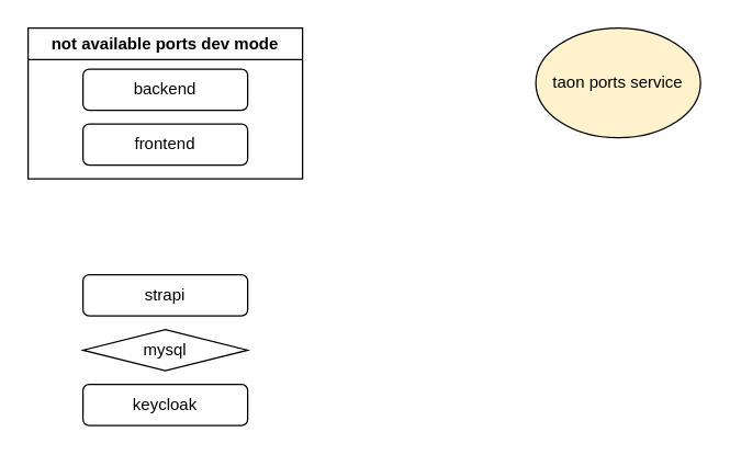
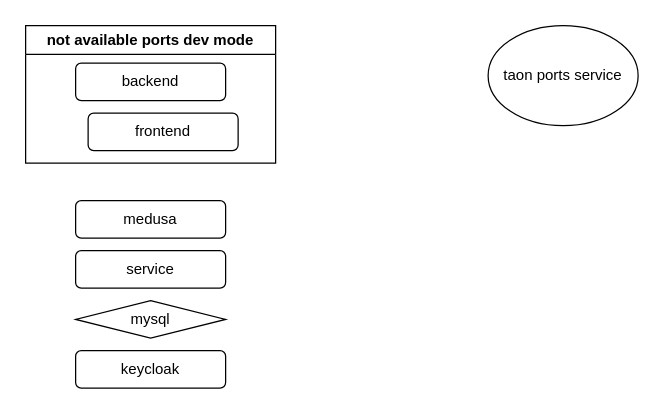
  <mxCell id="0" />
  <mxCell id="1" parent="0" />
  <mxCell id="2" value="mysql" style="rhombus;whiteSpace=wrap;html=1;" vertex="1" parent="1"><mxGeometry x="60" y="240" width="120" height="30" as="geometry" /></mxCell>
  <mxCell id="3" value="backend" style="rounded=1;whiteSpace=wrap;html=1;" vertex="1" parent="1"><mxGeometry x="60" y="50" width="120" height="30" as="geometry" /></mxCell>
- <mxCell id="4" value="frontend" style="rounded=1;whiteSpace=wrap;html=1;" vertex="1" parent="1"><mxGeometry x="60" y="90" width="120" height="30" as="geometry" /></mxCell>
- <mxCell id="6" value="strapi" style="rounded=1;whiteSpace=wrap;html=1;" vertex="1" parent="1"><mxGeometry x="60" y="200" width="120" height="30" as="geometry" /></mxCell>
+ <mxCell id="4" value="frontend" style="rounded=1;whiteSpace=wrap;html=1;" vertex="1" parent="1"><mxGeometry x="70" y="90" width="120" height="30" as="geometry" /></mxCell>
+ <mxCell id="5" value="medusa" style="rounded=1;whiteSpace=wrap;html=1;" vertex="1" parent="1"><mxGeometry x="60" y="160" width="120" height="30" as="geometry" /></mxCell>
+ <mxCell id="6" value="service" style="rounded=1;whiteSpace=wrap;html=1;" vertex="1" parent="1"><mxGeometry x="60" y="200" width="120" height="30" as="geometry" /></mxCell>
  <mxCell id="7" value="keycloak" style="rounded=1;whiteSpace=wrap;html=1;" vertex="1" parent="1"><mxGeometry x="60" y="280" width="120" height="30" as="geometry" /></mxCell>
  <mxCell id="8" value="not available ports dev mode" style="swimlane;whiteSpace=wrap;html=1;" vertex="1" parent="1"><mxGeometry x="20" y="20" width="200" height="110" as="geometry" /></mxCell>
- <mxCell id="9" value="taon ports service" style="ellipse;whiteSpace=wrap;html=1;fillColor=#fff2cc;" vertex="1" parent="1"><mxGeometry x="390" y="20" width="120" height="80" as="geometry" /></mxCell>
+ <mxCell id="9" value="taon ports service" style="ellipse;whiteSpace=wrap;html=1;" vertex="1" parent="1"><mxGeometry x="390" y="20" width="120" height="80" as="geometry" /></mxCell>
